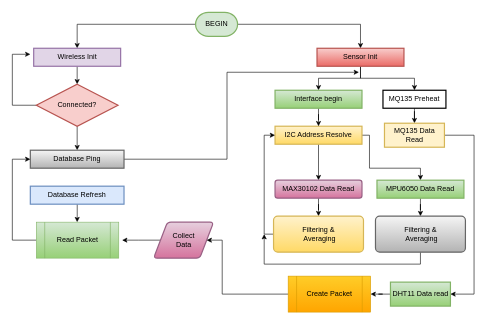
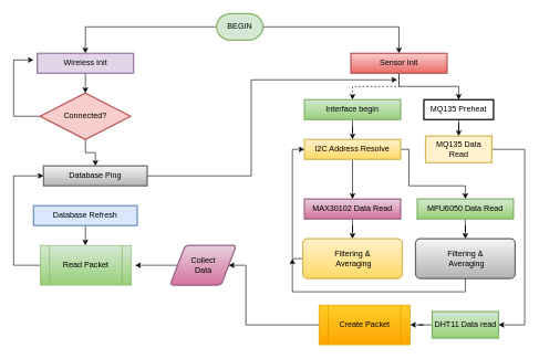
  <mxCell id="0" />
  <mxCell id="1" parent="0" />
  <mxCell id="2" value="" style="edgeStyle=orthogonalEdgeStyle;rounded=0;orthogonalLoop=1;jettySize=auto;html=1;" parent="1" source="4" target="6" edge="1"><mxGeometry relative="1" as="geometry" /></mxCell>
  <mxCell id="3" value="" style="edgeStyle=orthogonalEdgeStyle;rounded=0;orthogonalLoop=1;jettySize=auto;html=1;" parent="1" source="4" target="9" edge="1"><mxGeometry relative="1" as="geometry" /></mxCell>
  <mxCell id="4" value="BEGIN" style="strokeWidth=2;html=1;shape=mxgraph.flowchart.terminator;whiteSpace=wrap;fillColor=#d5e8d4;strokeColor=#82b366;" parent="1" vertex="1"><mxGeometry x="325.6" y="20" width="70" height="40" as="geometry" /></mxCell>
  <mxCell id="5" value="" style="edgeStyle=orthogonalEdgeStyle;rounded=0;orthogonalLoop=1;jettySize=auto;html=1;" parent="1" source="6" edge="1"><mxGeometry relative="1" as="geometry"><mxPoint x="128.1" y="140" as="targetPoint" /></mxGeometry></mxCell>
  <mxCell id="6" value="Wireless Init" style="whiteSpace=wrap;html=1;strokeWidth=2;fillColor=#e1d5e7;strokeColor=#9673a6;" parent="1" vertex="1"><mxGeometry x="55.6" y="80" width="145" height="30" as="geometry" /></mxCell>
  <mxCell id="7" value="" style="edgeStyle=orthogonalEdgeStyle;rounded=0;orthogonalLoop=1;jettySize=auto;html=1;" parent="1" source="9" target="20" edge="1"><mxGeometry relative="1" as="geometry" /></mxCell>
- <mxCell id="8" value="" style="edgeStyle=orthogonalEdgeStyle;rounded=0;orthogonalLoop=1;jettySize=auto;html=1;" parent="1" source="9" target="25" edge="1"><mxGeometry relative="1" as="geometry" /></mxCell>
+ <mxCell id="8" value="" style="edgeStyle=orthogonalEdgeStyle;rounded=0;orthogonalLoop=1;jettySize=auto;html=1;dashed=1;" parent="1" source="9" target="25" edge="1"><mxGeometry relative="1" as="geometry" /></mxCell>
  <mxCell id="9" value="Sensor Init" style="whiteSpace=wrap;html=1;strokeWidth=2;fillColor=#f8cecc;gradientColor=#ea6b66;strokeColor=#b85450;" parent="1" vertex="1"><mxGeometry x="528.1" y="80" width="145" height="30" as="geometry" /></mxCell>
  <mxCell id="10" value="" style="edgeStyle=orthogonalEdgeStyle;rounded=0;orthogonalLoop=1;jettySize=auto;html=1;" parent="1" source="12" target="14" edge="1"><mxGeometry relative="1" as="geometry" /></mxCell>
  <mxCell id="11" style="edgeStyle=orthogonalEdgeStyle;rounded=0;orthogonalLoop=1;jettySize=auto;html=1;" parent="1" source="12" edge="1"><mxGeometry relative="1" as="geometry"><mxPoint x="50" y="90" as="targetPoint" /><Array as="points"><mxPoint x="20" y="175" /><mxPoint x="20" y="90" /></Array></mxGeometry></mxCell>
  <mxCell id="12" value="&lt;font style=&quot;font-size: 12px;&quot;&gt;Connected?&lt;/font&gt;" style="strokeWidth=2;html=1;shape=mxgraph.flowchart.decision;whiteSpace=wrap;fillColor=#f8cecc;strokeColor=#b85450;" parent="1" vertex="1"><mxGeometry x="59.98" y="140" width="136.25" height="70" as="geometry" /></mxCell>
  <mxCell id="13" style="edgeStyle=orthogonalEdgeStyle;rounded=0;orthogonalLoop=1;jettySize=auto;html=1;" edge="1" parent="1" source="14"><mxGeometry relative="1" as="geometry"><mxPoint x="598" y="120" as="targetPoint" /><Array as="points"><mxPoint x="378" y="265" /><mxPoint x="378" y="120" /></Array></mxGeometry></mxCell>
- <mxCell id="14" value="Database Ping" style="whiteSpace=wrap;html=1;strokeWidth=2;fillColor=#f5f5f5;gradientColor=#b3b3b3;strokeColor=#666666;" parent="1" vertex="1"><mxGeometry x="49.98" y="250" width="156.25" height="30" as="geometry" /></mxCell>
+ <mxCell id="14" value="Database Ping" style="whiteSpace=wrap;html=1;strokeWidth=2;fillColor=#f5f5f5;gradientColor=#b3b3b3;strokeColor=#666666;" parent="1" vertex="1"><mxGeometry x="64.98" y="250" width="156.25" height="30" as="geometry" /></mxCell>
  <mxCell id="15" value="" style="edgeStyle=orthogonalEdgeStyle;rounded=0;orthogonalLoop=1;jettySize=auto;html=1;" parent="1" source="16" edge="1"><mxGeometry relative="1" as="geometry"><mxPoint x="128.1" y="370" as="targetPoint" /></mxGeometry></mxCell>
  <mxCell id="16" value="Database Refresh" style="whiteSpace=wrap;html=1;strokeWidth=2;fillColor=#dae8fc;strokeColor=#6c8ebf;" parent="1" vertex="1"><mxGeometry x="49.98" y="310" width="156.25" height="30" as="geometry" /></mxCell>
  <mxCell id="17" value="" style="edgeStyle=orthogonalEdgeStyle;rounded=0;orthogonalLoop=1;jettySize=auto;html=1;" parent="1" source="18" edge="1"><mxGeometry relative="1" as="geometry"><mxPoint x="203.11" y="400" as="targetPoint" /></mxGeometry></mxCell>
  <mxCell id="18" value="&lt;div&gt;Collect&lt;/div&gt;&lt;div&gt;Data&lt;/div&gt;" style="shape=parallelogram;html=1;strokeWidth=2;perimeter=parallelogramPerimeter;whiteSpace=wrap;rounded=1;arcSize=12;size=0.23;fillColor=#e6d0de;gradientColor=#d5739d;strokeColor=#996185;" parent="1" vertex="1"><mxGeometry x="255.6" y="370" width="100" height="60" as="geometry" /></mxCell>
  <mxCell id="19" value="" style="edgeStyle=orthogonalEdgeStyle;rounded=0;orthogonalLoop=1;jettySize=auto;html=1;" edge="1" parent="1" source="20" target="29"><mxGeometry relative="1" as="geometry" /></mxCell>
  <mxCell id="20" value="MQ135 Preheat" style="whiteSpace=wrap;html=1;strokeWidth=2;" parent="1" vertex="1"><mxGeometry x="638.1" y="150" width="105" height="30" as="geometry" /></mxCell>
  <mxCell id="21" value="" style="edgeStyle=orthogonalEdgeStyle;rounded=0;orthogonalLoop=1;jettySize=auto;html=1;" edge="1" parent="1" source="23" target="27"><mxGeometry relative="1" as="geometry" /></mxCell>
  <mxCell id="22" style="edgeStyle=orthogonalEdgeStyle;rounded=0;orthogonalLoop=1;jettySize=auto;html=1;entryX=0.5;entryY=0;entryDx=0;entryDy=0;" edge="1" parent="1" source="23" target="35"><mxGeometry relative="1" as="geometry"><Array as="points"><mxPoint x="615.6" y="225" /><mxPoint x="615.6" y="280" /><mxPoint x="700.6" y="280" /></Array></mxGeometry></mxCell>
  <mxCell id="23" value="I2C Address Resolve" style="whiteSpace=wrap;html=1;strokeWidth=2;fillColor=#fff2cc;strokeColor=#d6b656;gradientColor=#ffd966;" parent="1" vertex="1"><mxGeometry x="458.1" y="210" width="145" height="30" as="geometry" /></mxCell>
  <mxCell id="24" value="" style="edgeStyle=orthogonalEdgeStyle;rounded=0;orthogonalLoop=1;jettySize=auto;html=1;" parent="1" source="25" target="23" edge="1"><mxGeometry relative="1" as="geometry" /></mxCell>
  <mxCell id="25" value="Interface begin" style="whiteSpace=wrap;html=1;strokeWidth=2;fillColor=#d5e8d4;gradientColor=#97d077;strokeColor=#82b366;" parent="1" vertex="1"><mxGeometry x="458.1" y="150" width="145" height="30" as="geometry" /></mxCell>
  <mxCell id="26" value="" style="edgeStyle=orthogonalEdgeStyle;rounded=0;orthogonalLoop=1;jettySize=auto;html=1;" edge="1" parent="1" source="27" target="31"><mxGeometry relative="1" as="geometry" /></mxCell>
- <mxCell id="27" value="MAX30102 Data Read" style="whiteSpace=wrap;html=1;strokeWidth=2;fillColor=#e6d0de;gradientColor=#d5739d;strokeColor=#996185;rounded=1;" vertex="1" parent="1"><mxGeometry x="458.1" y="300" width="145" height="30" as="geometry" /></mxCell>
+ <mxCell id="27" value="MAX30102 Data Read" style="whiteSpace=wrap;html=1;strokeWidth=2;fillColor=#e6d0de;gradientColor=#d5739d;strokeColor=#996185;" vertex="1" parent="1"><mxGeometry x="458.1" y="300" width="145" height="30" as="geometry" /></mxCell>
  <mxCell id="28" style="edgeStyle=orthogonalEdgeStyle;rounded=0;orthogonalLoop=1;jettySize=auto;html=1;entryX=1;entryY=0.5;entryDx=0;entryDy=0;" edge="1" parent="1" source="29" target="39"><mxGeometry relative="1" as="geometry"><mxPoint x="800" y="480" as="targetPoint" /><Array as="points"><mxPoint x="790" y="225" /><mxPoint x="790" y="490" /></Array></mxGeometry></mxCell>
  <mxCell id="29" value="MQ135 Data Read" style="whiteSpace=wrap;html=1;strokeWidth=2;fillColor=#fff2cc;strokeColor=#d6b656;" vertex="1" parent="1"><mxGeometry x="640.6" y="205" width="100" height="40" as="geometry" /></mxCell>
  <mxCell id="30" style="edgeStyle=orthogonalEdgeStyle;rounded=0;orthogonalLoop=1;jettySize=auto;html=1;entryX=0;entryY=0.5;entryDx=0;entryDy=0;" edge="1" parent="1" source="31" target="23"><mxGeometry relative="1" as="geometry"><mxPoint x="430" y="320" as="targetPoint" /><Array as="points"><mxPoint x="440" y="390" /><mxPoint x="440" y="225" /></Array></mxGeometry></mxCell>
  <mxCell id="31" value="&lt;div&gt;Filtering &amp;amp;&lt;/div&gt;&lt;div&gt;&amp;nbsp;Averaging&lt;/div&gt;" style="rounded=1;whiteSpace=wrap;html=1;absoluteArcSize=1;arcSize=14;strokeWidth=2;fillColor=#fff2cc;strokeColor=#d6b656;gradientColor=#ffd966;" vertex="1" parent="1"><mxGeometry x="455.6" y="360" width="150" height="60" as="geometry" /></mxCell>
  <mxCell id="32" style="edgeStyle=orthogonalEdgeStyle;rounded=0;orthogonalLoop=1;jettySize=auto;html=1;entryX=0;entryY=0.5;entryDx=0;entryDy=0;" edge="1" parent="1" source="33" target="14"><mxGeometry relative="1" as="geometry"><mxPoint x="20" y="270" as="targetPoint" /><Array as="points"><mxPoint x="20" y="400" /><mxPoint x="20" y="265" /></Array></mxGeometry></mxCell>
  <mxCell id="33" value="Read Packet" style="shape=process;whiteSpace=wrap;html=1;backgroundOutline=1;fillColor=#d5e8d4;gradientColor=#97d077;strokeColor=#82b366;" vertex="1" parent="1"><mxGeometry x="59.98" y="370" width="137.49" height="60" as="geometry" /></mxCell>
  <mxCell id="34" value="" style="edgeStyle=orthogonalEdgeStyle;rounded=0;orthogonalLoop=1;jettySize=auto;html=1;" edge="1" parent="1" source="35" target="37"><mxGeometry relative="1" as="geometry" /></mxCell>
  <mxCell id="35" value="MPU6050 Data Read" style="whiteSpace=wrap;html=1;strokeWidth=2;fillColor=#d5e8d4;gradientColor=#97d077;strokeColor=#82b366;" vertex="1" parent="1"><mxGeometry x="628.1" y="300" width="145" height="30" as="geometry" /></mxCell>
  <mxCell id="36" style="edgeStyle=orthogonalEdgeStyle;rounded=0;orthogonalLoop=1;jettySize=auto;html=1;" edge="1" parent="1" source="37"><mxGeometry relative="1" as="geometry"><mxPoint x="440" y="390" as="targetPoint" /><Array as="points"><mxPoint x="701" y="440" /><mxPoint x="440" y="440" /></Array></mxGeometry></mxCell>
  <mxCell id="37" value="&lt;div&gt;Filtering &amp;amp;&lt;/div&gt;&lt;div&gt;&amp;nbsp;Averaging&lt;/div&gt;" style="rounded=1;whiteSpace=wrap;html=1;absoluteArcSize=1;arcSize=14;strokeWidth=2;fillColor=#f5f5f5;gradientColor=#b3b3b3;strokeColor=#666666;" vertex="1" parent="1"><mxGeometry x="625.6" y="360" width="150" height="60" as="geometry" /></mxCell>
  <mxCell id="38" value="" style="edgeStyle=orthogonalEdgeStyle;rounded=0;orthogonalLoop=1;jettySize=auto;html=1;" edge="1" parent="1" source="39" target="41"><mxGeometry relative="1" as="geometry" /></mxCell>
  <mxCell id="39" value="DHT11 Data read" style="whiteSpace=wrap;html=1;strokeWidth=2;fillColor=#d5e8d4;gradientColor=#97d077;strokeColor=#82b366;" vertex="1" parent="1"><mxGeometry x="650.6" y="470" width="100" height="40" as="geometry" /></mxCell>
  <mxCell id="40" style="edgeStyle=orthogonalEdgeStyle;rounded=0;orthogonalLoop=1;jettySize=auto;html=1;entryX=1;entryY=0.5;entryDx=0;entryDy=0;" edge="1" parent="1" source="41" target="18"><mxGeometry relative="1" as="geometry"><Array as="points"><mxPoint x="370" y="490" /><mxPoint x="370" y="400" /></Array></mxGeometry></mxCell>
  <mxCell id="41" value="Create Packet" style="shape=process;whiteSpace=wrap;html=1;backgroundOutline=1;fillColor=#ffcd28;gradientColor=#ffa500;strokeColor=#d79b00;" vertex="1" parent="1"><mxGeometry x="480" y="460" width="137.49" height="60" as="geometry" /></mxCell>
